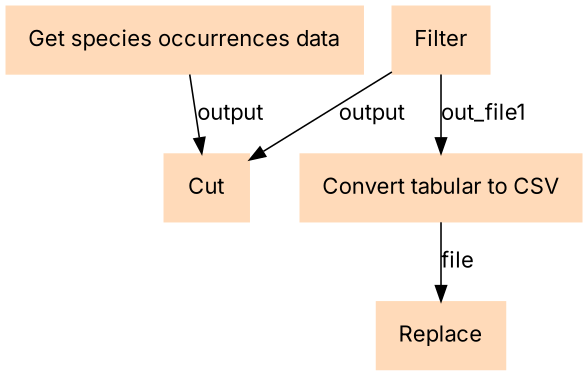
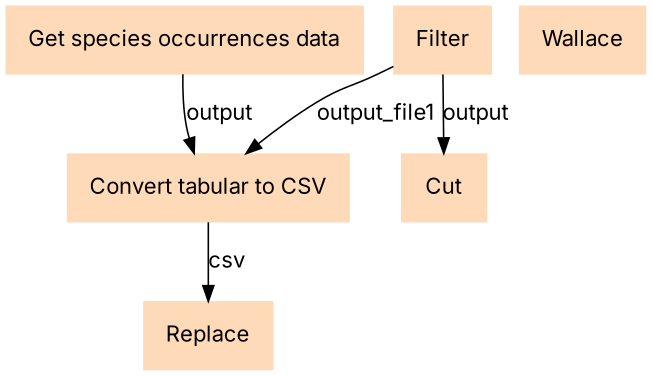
  digraph {
    fontname=Inter
    node [color=peachpuff fontname=Inter margin="0.2,0.2" shape=box style=filled]
    edge [fontname=Inter]
    n1 [label="Get species occurrences data"]
    n2 [label=Cut]
+   n3 [label=Wallace]
    n4 [label=Filter]
    n5 [label="Convert tabular to CSV"]
    n6 [label=Replace]
-   n1 -> n2 [label=output]
+   n1 -> n5 [label=output]
    n4 -> n2 [label=output]
-   n4 -> n5 [label=out_file1]
-   n5 -> n6 [label=file]
+   n4 -> n5 [label=output_file1]
+   n5 -> n6 [label=csv]
  }
